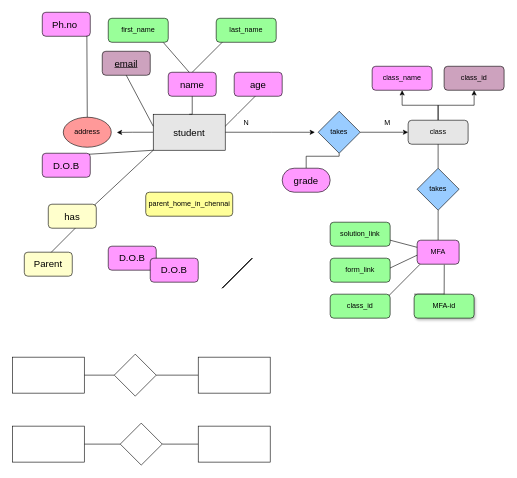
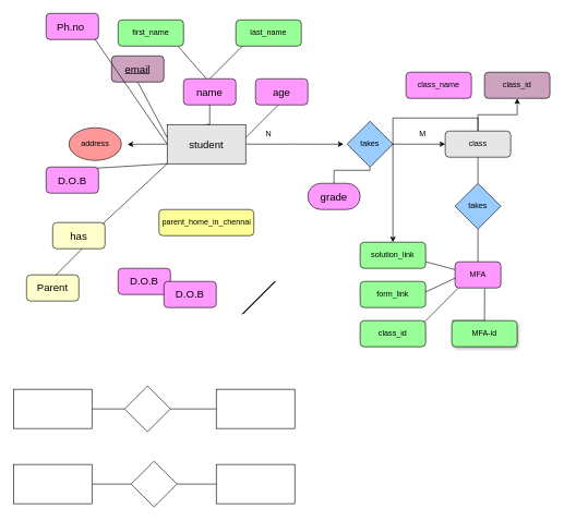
  <mxCell id="0" />
  <mxCell id="1" parent="0" />
  <mxCell id="2" style="edgeStyle=orthogonalEdgeStyle;rounded=0;orthogonalLoop=1;jettySize=auto;html=1;entryX=-0.078;entryY=0.501;entryDx=0;entryDy=0;entryPerimeter=0;" parent="1" source="4" target="17" edge="1"><mxGeometry relative="1" as="geometry"><mxPoint x="490" y="220" as="targetPoint" /></mxGeometry></mxCell>
  <mxCell id="3" style="edgeStyle=orthogonalEdgeStyle;rounded=0;orthogonalLoop=1;jettySize=auto;html=1;entryX=1.117;entryY=0.507;entryDx=0;entryDy=0;entryPerimeter=0;" parent="1" source="4" target="15" edge="1"><mxGeometry relative="1" as="geometry" /></mxCell>
  <mxCell id="4" value="student" style="rounded=0;whiteSpace=wrap;html=1;fontSize=16;fillColor=#E6E6E6;" parent="1" vertex="1"><mxGeometry x="255" y="190" width="120" height="60" as="geometry" /></mxCell>
  <mxCell id="5" value="&lt;u&gt;email&lt;/u&gt;" style="rounded=1;whiteSpace=wrap;html=1;fontSize=16;fillColor=#CDA2BE;" parent="1" vertex="1"><mxGeometry x="170" y="85" width="80" height="40" as="geometry" /></mxCell>
  <mxCell id="6" value="name" style="rounded=1;whiteSpace=wrap;html=1;fontSize=16;fillColor=#FF99FF;" parent="1" vertex="1"><mxGeometry x="280" y="120" width="80" height="40" as="geometry" /></mxCell>
  <mxCell id="7" value="age" style="rounded=1;whiteSpace=wrap;html=1;fontSize=16;fillColor=#FF99FF;" parent="1" vertex="1"><mxGeometry x="390" y="120" width="80" height="40" as="geometry" /></mxCell>
  <mxCell id="8" value="" style="endArrow=none;html=1;rounded=0;" parent="1" edge="1"><mxGeometry width="50" height="50" relative="1" as="geometry"><mxPoint x="375" y="210" as="sourcePoint" /><mxPoint x="425" y="160" as="targetPoint" /><Array as="points"><mxPoint x="395" y="190" /></Array></mxGeometry></mxCell>
  <mxCell id="9" value="" style="endArrow=none;html=1;rounded=0;exitX=0.5;exitY=1;exitDx=0;exitDy=0;" parent="1" source="5" edge="1"><mxGeometry width="50" height="50" relative="1" as="geometry"><mxPoint x="205" y="260" as="sourcePoint" /><mxPoint x="255" y="210" as="targetPoint" /></mxGeometry></mxCell>
  <mxCell id="10" value="" style="endArrow=none;html=1;rounded=0;entryX=0.5;entryY=1;entryDx=0;entryDy=0;exitX=0.5;exitY=0;exitDx=0;exitDy=0;" parent="1" source="4" target="6" edge="1"><mxGeometry width="50" height="50" relative="1" as="geometry"><mxPoint x="319.5" y="190" as="sourcePoint" /><mxPoint x="320" y="170" as="targetPoint" /><Array as="points"><mxPoint x="320" y="190" /></Array></mxGeometry></mxCell>
  <mxCell id="11" value="first_name" style="rounded=1;whiteSpace=wrap;html=1;fillColor=#99FF99;" parent="1" vertex="1"><mxGeometry x="180" y="30" width="100" height="40" as="geometry" /></mxCell>
  <mxCell id="12" value="last_name" style="rounded=1;whiteSpace=wrap;html=1;fillColor=#99FF99;" parent="1" vertex="1"><mxGeometry x="360" y="30" width="100" height="40" as="geometry" /></mxCell>
  <mxCell id="13" value="" style="endArrow=none;html=1;rounded=0;" parent="1" edge="1"><mxGeometry width="50" height="50" relative="1" as="geometry"><mxPoint x="320" y="120" as="sourcePoint" /><mxPoint x="370" y="70" as="targetPoint" /></mxGeometry></mxCell>
  <mxCell id="14" value="" style="endArrow=none;html=1;rounded=0;entryX=0.919;entryY=1.012;entryDx=0;entryDy=0;entryPerimeter=0;" parent="1" target="11" edge="1"><mxGeometry width="50" height="50" relative="1" as="geometry"><mxPoint x="315" y="120" as="sourcePoint" /><mxPoint x="255" y="70" as="targetPoint" /></mxGeometry></mxCell>
  <mxCell id="15" value="address" style="ellipse;whiteSpace=wrap;html=1;fillColor=#FF9999;" parent="1" vertex="1"><mxGeometry x="105" y="195" width="80" height="50" as="geometry" /></mxCell>
  <mxCell id="16" value="" style="edgeStyle=orthogonalEdgeStyle;rounded=0;orthogonalLoop=1;jettySize=auto;html=1;" parent="1" source="17" target="20" edge="1"><mxGeometry relative="1" as="geometry" /></mxCell>
  <mxCell id="17" value="takes" style="rhombus;whiteSpace=wrap;html=1;fillColor=#99CCFF;" parent="1" vertex="1"><mxGeometry x="530" y="185" width="70" height="70" as="geometry" /></mxCell>
  <mxCell id="18" style="edgeStyle=orthogonalEdgeStyle;rounded=0;orthogonalLoop=1;jettySize=auto;html=1;exitX=0.5;exitY=0;exitDx=0;exitDy=0;entryX=0.5;entryY=1;entryDx=0;entryDy=0;" parent="1" source="20" target="21" edge="1"><mxGeometry relative="1" as="geometry" /></mxCell>
- <mxCell id="19" style="edgeStyle=orthogonalEdgeStyle;rounded=0;orthogonalLoop=1;jettySize=auto;html=1;exitX=0.5;exitY=0;exitDx=0;exitDy=0;entryX=0.5;entryY=1;entryDx=0;entryDy=0;" parent="1" source="20" target="22" edge="1"><mxGeometry relative="1" as="geometry" /></mxCell>
+ <mxCell id="19" style="edgeStyle=orthogonalEdgeStyle;rounded=0;orthogonalLoop=1;jettySize=auto;html=1;exitX=0.5;exitY=0;exitDx=0;exitDy=0;" parent="1" source="20" target="55" edge="1"><mxGeometry relative="1" as="geometry" /></mxCell>
  <mxCell id="20" value="class" style="rounded=1;whiteSpace=wrap;html=1;fillColor=#E6E6E6;" parent="1" vertex="1"><mxGeometry x="680" y="200" width="100" height="40" as="geometry" /></mxCell>
  <mxCell id="21" value="class_id" style="rounded=1;whiteSpace=wrap;html=1;fillColor=#CDA2BE;" parent="1" vertex="1"><mxGeometry x="740" y="110" width="100" height="40" as="geometry" /></mxCell>
  <mxCell id="22" value="class_name" style="rounded=1;whiteSpace=wrap;html=1;fillColor=#FF99FF;" parent="1" vertex="1"><mxGeometry x="620" y="110" width="100" height="40" as="geometry" /></mxCell>
  <mxCell id="23" value="parent_home_in_chennai" style="rounded=1;whiteSpace=wrap;html=1;fillColor=#FFFF99;" parent="1" vertex="1"><mxGeometry x="242.5" y="320" width="145" height="40" as="geometry" /></mxCell>
  <mxCell id="24" value="" style="rhombus;whiteSpace=wrap;html=1;fillColor=#FFFFFF;" parent="1" vertex="1"><mxGeometry x="190" y="590" width="70" height="70" as="geometry" /></mxCell>
  <mxCell id="25" value="" style="edgeStyle=orthogonalEdgeStyle;rounded=0;orthogonalLoop=1;jettySize=auto;html=1;endArrow=none;endFill=0;" parent="1" source="26" target="24" edge="1"><mxGeometry relative="1" as="geometry" /></mxCell>
  <mxCell id="26" value="" style="rounded=0;whiteSpace=wrap;html=1;fontSize=16;fillColor=#FFFFFF;" parent="1" vertex="1"><mxGeometry x="20" y="595" width="120" height="60" as="geometry" /></mxCell>
  <mxCell id="27" value="" style="edgeStyle=orthogonalEdgeStyle;rounded=0;orthogonalLoop=1;jettySize=auto;html=1;endArrow=none;endFill=0;entryX=1;entryY=0.5;entryDx=0;entryDy=0;" parent="1" source="28" target="24" edge="1"><mxGeometry relative="1" as="geometry" /></mxCell>
  <mxCell id="28" value="" style="rounded=0;whiteSpace=wrap;html=1;fontSize=16;fillColor=#FFFFFF;" parent="1" vertex="1"><mxGeometry x="330" y="595" width="120" height="60" as="geometry" /></mxCell>
  <mxCell id="29" value="N" style="text;html=1;align=center;verticalAlign=middle;resizable=0;points=[];autosize=1;strokeColor=none;fillColor=none;" parent="1" vertex="1"><mxGeometry x="395" y="190" width="30" height="30" as="geometry" /></mxCell>
  <mxCell id="30" value="M" style="text;html=1;align=center;verticalAlign=middle;resizable=0;points=[];autosize=1;strokeColor=none;fillColor=none;" parent="1" vertex="1"><mxGeometry x="630" y="190" width="30" height="30" as="geometry" /></mxCell>
  <mxCell id="31" value="" style="rhombus;whiteSpace=wrap;html=1;fillColor=#FFFFFF;" parent="1" vertex="1"><mxGeometry x="200" y="705" width="70" height="70" as="geometry" /></mxCell>
  <mxCell id="32" value="" style="edgeStyle=orthogonalEdgeStyle;rounded=0;orthogonalLoop=1;jettySize=auto;html=1;endArrow=none;endFill=0;" parent="1" source="33" target="31" edge="1"><mxGeometry relative="1" as="geometry" /></mxCell>
  <mxCell id="33" value="" style="rounded=0;whiteSpace=wrap;html=1;fontSize=16;fillColor=#FFFFFF;" parent="1" vertex="1"><mxGeometry x="20" y="710" width="120" height="60" as="geometry" /></mxCell>
  <mxCell id="34" value="" style="edgeStyle=orthogonalEdgeStyle;rounded=0;orthogonalLoop=1;jettySize=auto;html=1;endArrow=none;endFill=0;entryX=1;entryY=0.5;entryDx=0;entryDy=0;" parent="1" source="35" target="31" edge="1"><mxGeometry relative="1" as="geometry" /></mxCell>
  <mxCell id="35" value="" style="rounded=0;whiteSpace=wrap;html=1;fontSize=16;fillColor=#FFFFFF;" parent="1" vertex="1"><mxGeometry x="330" y="710" width="120" height="60" as="geometry" /></mxCell>
  <mxCell id="36" style="edgeStyle=orthogonalEdgeStyle;rounded=0;orthogonalLoop=1;jettySize=auto;html=1;entryX=0.5;entryY=1;entryDx=0;entryDy=0;endArrow=none;endFill=0;" parent="1" source="37" target="17" edge="1"><mxGeometry relative="1" as="geometry" /></mxCell>
  <mxCell id="37" value="grade" style="rounded=1;whiteSpace=wrap;html=1;fontSize=16;fillColor=#FF99FF;arcSize=50;" parent="1" vertex="1"><mxGeometry x="470" y="280" width="80" height="40" as="geometry" /></mxCell>
  <mxCell id="38" value="" style="edgeStyle=orthogonalEdgeStyle;rounded=0;orthogonalLoop=1;jettySize=auto;html=1;endArrow=none;endFill=0;" parent="1" source="39" target="43" edge="1"><mxGeometry relative="1" as="geometry" /></mxCell>
  <mxCell id="39" value="MFA" style="rounded=1;whiteSpace=wrap;html=1;fillColor=#FF99FF;" parent="1" vertex="1"><mxGeometry x="695" y="400" width="70" height="40" as="geometry" /></mxCell>
  <mxCell id="40" style="edgeStyle=orthogonalEdgeStyle;rounded=0;orthogonalLoop=1;jettySize=auto;html=1;exitX=0;exitY=0;exitDx=0;exitDy=0;entryX=0.646;entryY=1.022;entryDx=0;entryDy=0;entryPerimeter=0;endArrow=none;endFill=0;" parent="1" source="41" target="39" edge="1"><mxGeometry relative="1" as="geometry"><Array as="points"><mxPoint x="740" y="510" /><mxPoint x="740" y="510" /></Array></mxGeometry></mxCell>
  <mxCell id="41" value="MFA-id" style="rounded=1;whiteSpace=wrap;html=1;fillColor=#99FF99;shadow=1;" parent="1" vertex="1"><mxGeometry x="690" y="490" width="100" height="40" as="geometry" /></mxCell>
  <mxCell id="42" value="" style="edgeStyle=orthogonalEdgeStyle;rounded=0;orthogonalLoop=1;jettySize=auto;html=1;endArrow=none;endFill=0;" parent="1" source="43" target="20" edge="1"><mxGeometry relative="1" as="geometry" /></mxCell>
  <mxCell id="43" value="takes" style="rhombus;whiteSpace=wrap;html=1;fillColor=#99CCFF;" parent="1" vertex="1"><mxGeometry x="695" y="280" width="70" height="70" as="geometry" /></mxCell>
  <mxCell id="44" value="D.O.B" style="rounded=1;whiteSpace=wrap;html=1;fontSize=16;fillColor=#FF99FF;" parent="1" vertex="1"><mxGeometry x="70" y="255" width="80" height="40" as="geometry" /></mxCell>
  <mxCell id="45" value="" style="endArrow=none;html=1;rounded=0;entryX=0;entryY=1;entryDx=0;entryDy=0;exitX=0.978;exitY=0.042;exitDx=0;exitDy=0;exitPerimeter=0;" parent="1" source="44" target="4" edge="1"><mxGeometry width="50" height="50" relative="1" as="geometry"><mxPoint x="192.5" y="300" as="sourcePoint" /><mxPoint x="242.5" y="250" as="targetPoint" /></mxGeometry></mxCell>
  <mxCell id="46" value="Ph.no&amp;nbsp;" style="rounded=1;whiteSpace=wrap;html=1;fontSize=16;fillColor=#FF99FF;" parent="1" vertex="1"><mxGeometry x="70" y="20" width="80" height="40" as="geometry" /></mxCell>
- <mxCell id="47" value="" style="endArrow=none;html=1;rounded=0;exitX=0.929;exitY=0.976;exitDx=0;exitDy=0;exitPerimeter=0;" parent="1" source="46" target="15" edge="1"><mxGeometry width="50" height="50" relative="1" as="geometry"><mxPoint x="185" y="255" as="sourcePoint" /><mxPoint x="235" y="205" as="targetPoint" /></mxGeometry></mxCell>
+ <mxCell id="47" value="" style="endArrow=none;html=1;rounded=0;exitX=0.929;exitY=0.976;exitDx=0;exitDy=0;exitPerimeter=0;entryX=0;entryY=0.5;entryDx=0;entryDy=0;" parent="1" source="46" target="4" edge="1"><mxGeometry width="50" height="50" relative="1" as="geometry"><mxPoint x="185" y="255" as="sourcePoint" /><mxPoint x="235" y="205" as="targetPoint" /></mxGeometry></mxCell>
  <mxCell id="48" value="has" style="rounded=1;whiteSpace=wrap;html=1;fontSize=16;fillColor=#FFFFCC;" vertex="1" parent="1"><mxGeometry x="80" y="340" width="80" height="40" as="geometry" /></mxCell>
  <mxCell id="49" value="" style="endArrow=none;html=1;rounded=0;entryX=0;entryY=1;entryDx=0;entryDy=0;exitX=0.963;exitY=0.035;exitDx=0;exitDy=0;exitPerimeter=0;" edge="1" parent="1" source="48" target="4"><mxGeometry width="50" height="50" relative="1" as="geometry"><mxPoint x="192.5" y="320" as="sourcePoint" /><mxPoint x="242.5" y="270" as="targetPoint" /></mxGeometry></mxCell>
  <mxCell id="50" value="Parent" style="rounded=1;whiteSpace=wrap;html=1;fontSize=16;fillColor=#FFFFCC;" vertex="1" parent="1"><mxGeometry x="40" y="420" width="80" height="40" as="geometry" /></mxCell>
  <mxCell id="51" value="" style="endArrow=none;html=1;rounded=0;exitX=0.559;exitY=0.009;exitDx=0;exitDy=0;exitPerimeter=0;" edge="1" parent="1" source="50"><mxGeometry width="50" height="50" relative="1" as="geometry"><mxPoint x="75" y="430" as="sourcePoint" /><mxPoint x="125" y="380" as="targetPoint" /></mxGeometry></mxCell>
  <mxCell id="52" value="D.O.B" style="rounded=1;whiteSpace=wrap;html=1;fontSize=16;fillColor=#FF99FF;" vertex="1" parent="1"><mxGeometry x="180" y="410" width="80" height="40" as="geometry" /></mxCell>
  <mxCell id="53" value="D.O.B" style="rounded=1;whiteSpace=wrap;html=1;fontSize=16;fillColor=#FF99FF;" vertex="1" parent="1"><mxGeometry x="250" y="430" width="80" height="40" as="geometry" /></mxCell>
  <mxCell id="54" value="class_id" style="rounded=1;whiteSpace=wrap;html=1;fillColor=#99FF99;" vertex="1" parent="1"><mxGeometry x="550" y="490" width="100" height="40" as="geometry" /></mxCell>
  <mxCell id="55" value="solution_link" style="rounded=1;whiteSpace=wrap;html=1;fillColor=#99FF99;" vertex="1" parent="1"><mxGeometry x="550" y="370" width="100" height="40" as="geometry" /></mxCell>
  <mxCell id="56" value="form_link" style="rounded=1;whiteSpace=wrap;html=1;fillColor=#99FF99;" vertex="1" parent="1"><mxGeometry x="550" y="430" width="100" height="40" as="geometry" /></mxCell>
  <mxCell id="57" value="" style="endArrow=none;html=1;rounded=0;exitX=0.983;exitY=0.051;exitDx=0;exitDy=0;exitPerimeter=0;" edge="1" parent="1" source="54"><mxGeometry width="50" height="50" relative="1" as="geometry"><mxPoint x="650" y="490" as="sourcePoint" /><mxPoint x="700" y="440" as="targetPoint" /></mxGeometry></mxCell>
  <mxCell id="58" value="" style="endArrow=none;html=1;rounded=0;exitX=0.999;exitY=0.409;exitDx=0;exitDy=0;exitPerimeter=0;" edge="1" parent="1" source="56"><mxGeometry width="50" height="50" relative="1" as="geometry"><mxPoint x="645" y="475" as="sourcePoint" /><mxPoint x="695" y="425" as="targetPoint" /></mxGeometry></mxCell>
  <mxCell id="59" value="" style="endArrow=none;html=1;rounded=0;entryX=0;entryY=0.297;entryDx=0;entryDy=0;entryPerimeter=0;" edge="1" parent="1" target="39"><mxGeometry width="50" height="50" relative="1" as="geometry"><mxPoint x="650" y="400" as="sourcePoint" /><mxPoint x="700" y="350" as="targetPoint" /></mxGeometry></mxCell>
  <mxCell id="60" value="" style="endArrow=none;html=1;rounded=0;" edge="1" parent="1"><mxGeometry width="50" height="50" relative="1" as="geometry"><mxPoint x="370" y="480" as="sourcePoint" /><mxPoint x="420" y="430" as="targetPoint" /></mxGeometry></mxCell>
  <mxCell id="61" value="" style="endArrow=none;html=1;rounded=0;" edge="1" parent="1"><mxGeometry width="50" height="50" relative="1" as="geometry"><mxPoint x="370" y="480" as="sourcePoint" /><mxPoint x="420" y="430" as="targetPoint" /></mxGeometry></mxCell>
  <mxCell id="62" value="" style="endArrow=none;html=1;rounded=0;" edge="1" parent="1"><mxGeometry width="50" height="50" relative="1" as="geometry"><mxPoint x="370" y="480" as="sourcePoint" /><mxPoint x="420" y="430" as="targetPoint" /></mxGeometry></mxCell>
  <mxCell id="63" value="" style="endArrow=none;html=1;rounded=0;" edge="1" parent="1"><mxGeometry width="50" height="50" relative="1" as="geometry"><mxPoint x="370" y="480" as="sourcePoint" /><mxPoint x="420" y="430" as="targetPoint" /></mxGeometry></mxCell>
